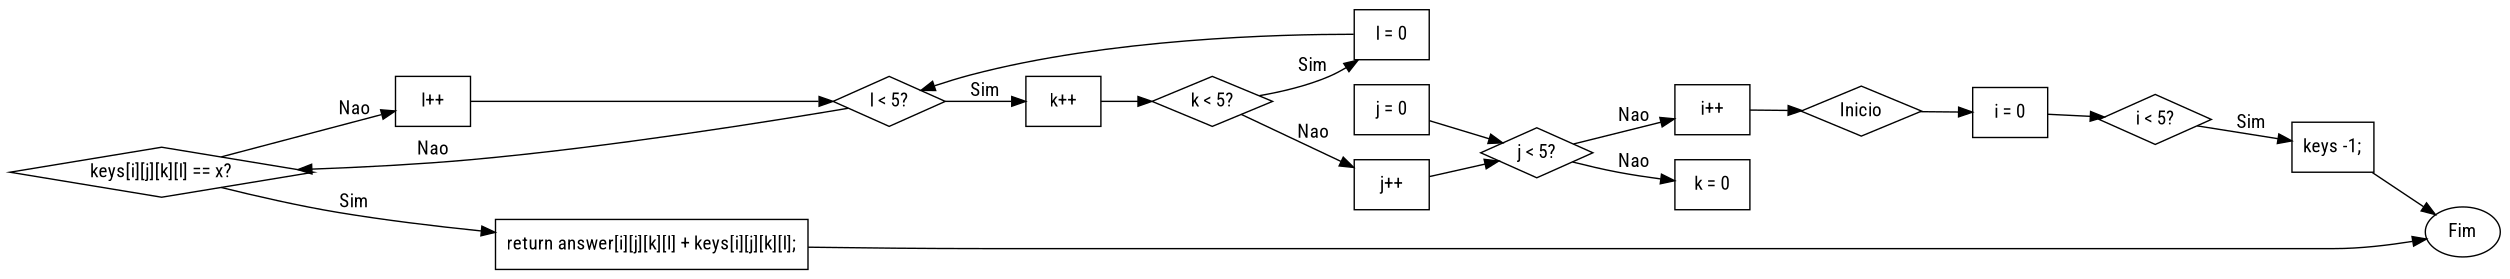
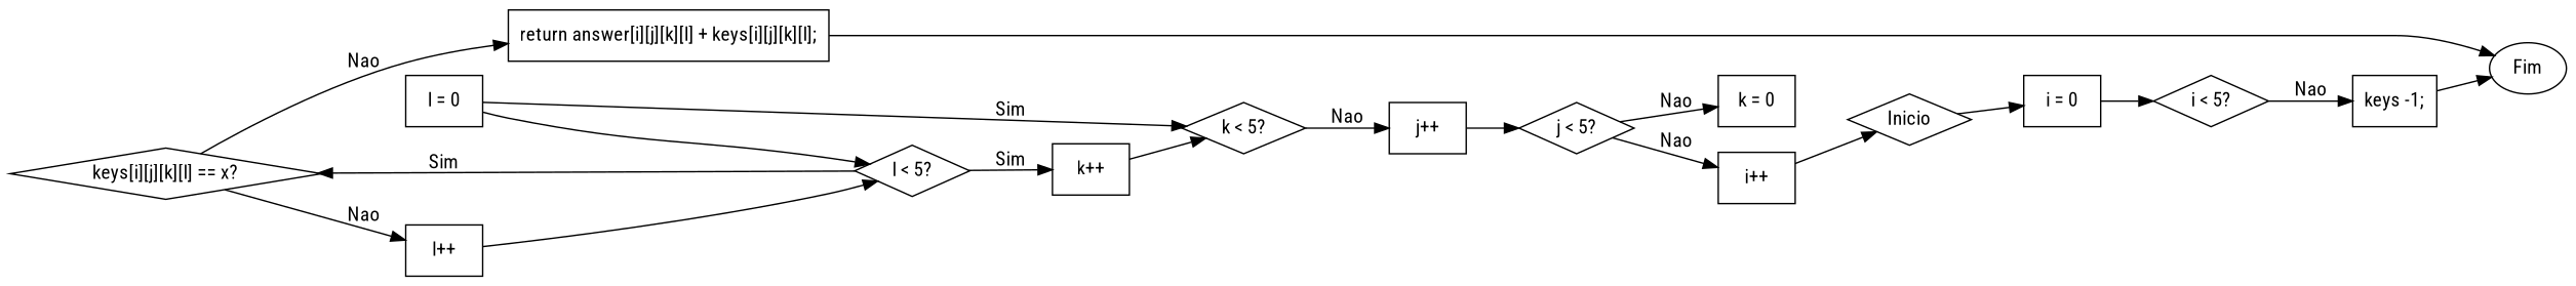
  digraph {
    fontname="Roboto Condensed"
    rankdir=LR
    node [fontname="Roboto Condensed" shape=box]
    edge [fontname="Roboto Condensed"]
    n1 [label=Inicio shape=diamond]
    n2 [label="i = 0"]
    n3 [label="i < 5?" shape=diamond]
    n4 [label=Fim shape=ellipse]
    n5 [label="keys -1;"]
-   n6 [label="j = 0"]
    n7 [label="j < 5?" shape=diamond]
    n8 [label="k = 0"]
    n9 [label="i++"]
    n10 [label="k < 5?" shape=diamond]
    n11 [label="l = 0"]
    n12 [label="j++"]
    n13 [label="l < 5?" shape=diamond]
    n14 [label="keys[i][j][k][l] == x?" shape=diamond]
    n15 [label="k++"]
    n16 [label="return answer[i][j][k][l] + keys[i][j][k][l];"]
    n17 [label="l++"]
    n1 -> n2
    n2 -> n3
-   n3 -> n5 [label=Sim]
+   n3 -> n5 [label=Nao]
    n5 -> n4
-   n6 -> n7
    n7 -> n8 [label=Nao]
    n7 -> n9 [label=Nao]
    n9 -> n1
-   n10 -> n11 [label=Sim]
+   n11 -> n10 [label=Sim]
    n10 -> n12 [label=Nao]
    n11 -> n13
    n12 -> n7
-   n13 -> n14 [label=Nao]
+   n13 -> n14 [label=Sim]
    n13 -> n15 [label=Sim]
-   n14 -> n16 [label=Sim]
+   n14 -> n16 [label=Nao]
    n14 -> n17 [label=Nao]
    n15 -> n10
    n16 -> n4
    n17 -> n13
  }
